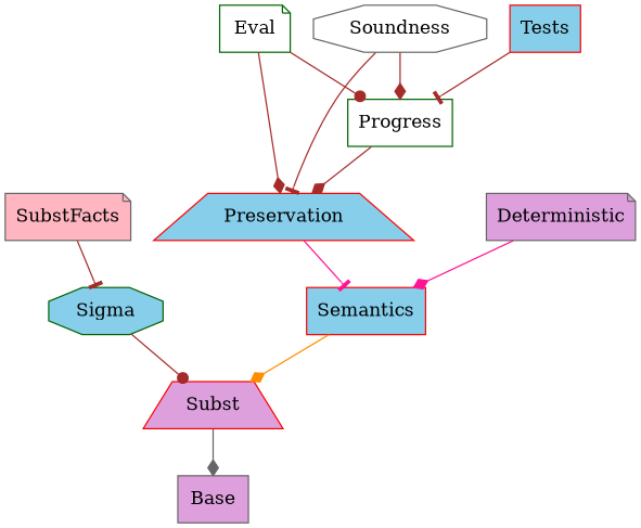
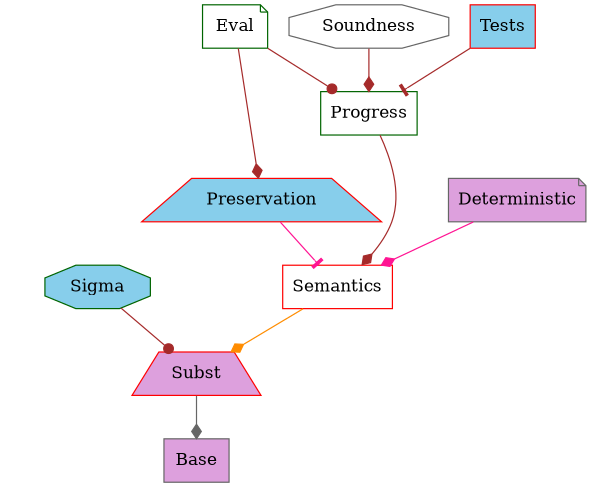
  digraph {
    node [color=red fillcolor=white shape=box style=filled]
    edge [arrowhead=diamond color=brown]
    n1 [fillcolor=plum label=Subst shape=trapezium]
    n2 [color=gray40 fillcolor=plum label=Base]
-   n3 [color=gray40 fillcolor=lightpink label=SubstFacts shape=note]
    n4 [color=darkgreen fillcolor=skyblue label=Sigma shape=octagon]
    n5 [fillcolor=skyblue label=Preservation shape=trapezium]
-   n6 [fillcolor=skyblue label=Semantics]
+   n6 [label=Semantics]
    n7 [color=gray40 label=Soundness shape=octagon]
    n8 [color=darkgreen label=Progress]
    n9 [fillcolor=skyblue label=Tests]
    n10 [color=darkgreen label=Eval shape=note]
    n11 [color=gray40 fillcolor=plum label=Deterministic shape=note]
    n1 -> n2 [color=gray40]
-   n3 -> n4 [arrowhead=tee]
    n4 -> n1 [arrowhead=dot]
    n5 -> n6 [arrowhead=tee color=deeppink]
    n6 -> n1 [color=darkorange]
-   n7 -> n5 [arrowhead=tee]
    n7 -> n8
-   n8 -> n5
+   n8 -> n6
    n9 -> n8 [arrowhead=tee]
    n10 -> n5
    n10 -> n8 [arrowhead=dot]
    n11 -> n6 [color=deeppink]
  }
